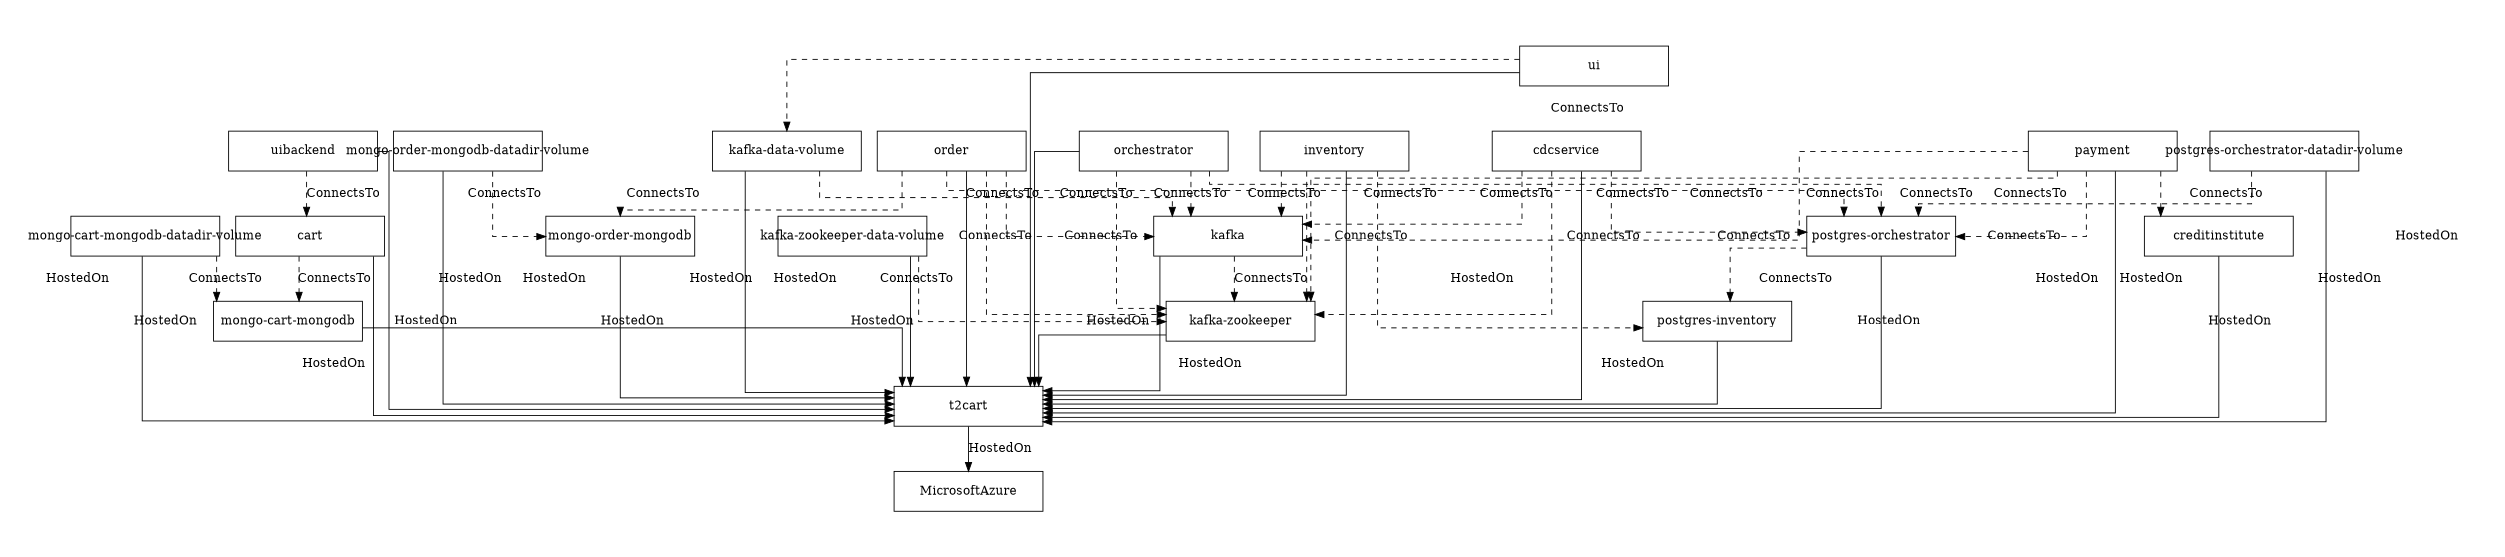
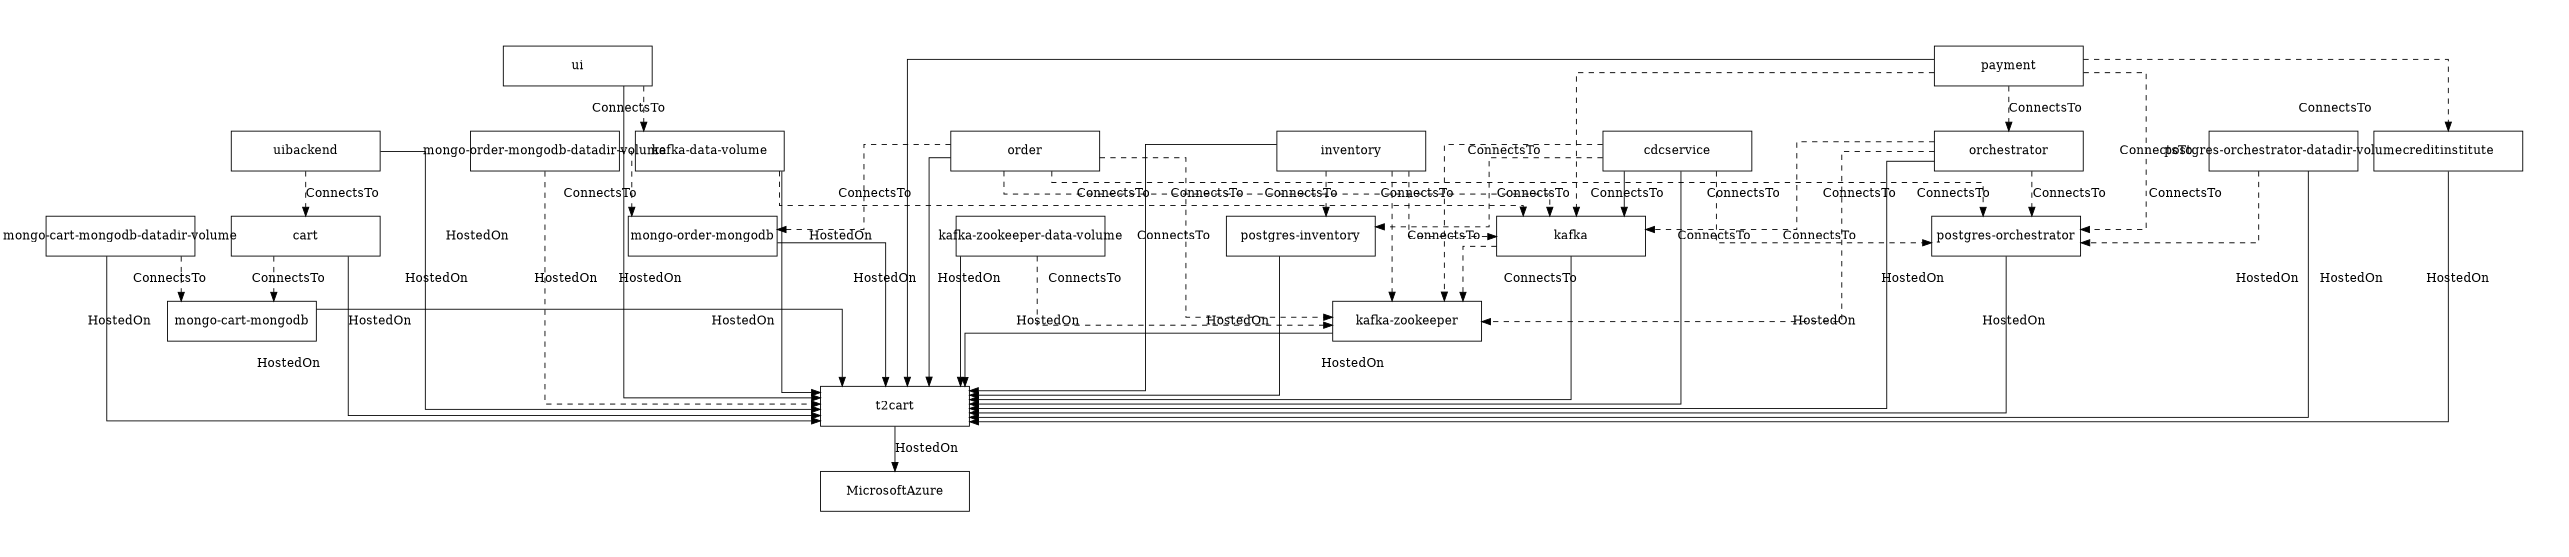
  strict digraph {
    splines=ortho
    node [fixedsize=true shape=polygon]
    edge [style=dashed]
    "mongo-cart-mongodb-datadir-volume" [height=0.63 width=2.34]
    "mongo-cart-mongodb" [height=0.63 width=2.34]
    "mongo-order-mongodb-datadir-volume" [height=0.63 width=2.34]
    "mongo-order-mongodb" [height=0.63 width=2.34]
    kafka [height=0.63 width=2.34]
    "kafka-zookeeper" [height=0.63 width=2.34]
    "kafka-data-volume" [height=0.63 width=2.34]
    "kafka-zookeeper-data-volume" [height=0.63 width=2.34]
    orchestrator [height=0.63 width=2.34]
    "postgres-orchestrator" [height=0.63 width=2.34]
    cart [height=0.63 width=2.34]
    inventory [height=0.63 width=2.34]
    "postgres-inventory" [height=0.63 width=2.34]
    uibackend [height=0.63 width=2.34]
    order [height=0.63 width=2.34]
    ui [height=0.63 width=2.34]
    payment [height=0.63 width=2.34]
    creditinstitute [height=0.63 width=2.34]
    cdcservice [height=0.63 width=2.34]
    "postgres-orchestrator-datadir-volume" [height=0.63 width=2.34]
    n21 [height=0.63 label=t2cart width=2.34]
    MicrosoftAzure [height=0.63 width=2.34]
    subgraph sub_1 {
      "mongo-cart-mongodb-datadir-volume"
      "mongo-cart-mongodb"
      "mongo-order-mongodb-datadir-volume"
      "mongo-order-mongodb"
      kafka
      "kafka-zookeeper"
      "kafka-data-volume"
      "kafka-zookeeper-data-volume"
      orchestrator
      "postgres-orchestrator"
      cart
      inventory
      "postgres-inventory"
      uibackend
      order
      ui
      payment
      creditinstitute
      cdcservice
      "postgres-orchestrator-datadir-volume"
    }
    "mongo-cart-mongodb-datadir-volume" -> "mongo-cart-mongodb" [label=ConnectsTo]
    "mongo-cart-mongodb-datadir-volume" -> n21 [label=HostedOn style=solid]
    "mongo-cart-mongodb" -> n21 [label=HostedOn style=solid]
    "mongo-order-mongodb-datadir-volume" -> "mongo-order-mongodb" [label=ConnectsTo]
-   "mongo-order-mongodb-datadir-volume" -> n21 [label=HostedOn style=solid]
+   "mongo-order-mongodb-datadir-volume" -> n21 [label=HostedOn]
    "mongo-order-mongodb" -> n21 [label=HostedOn style=solid]
    kafka -> "kafka-zookeeper" [label=ConnectsTo]
    kafka -> n21 [label=HostedOn style=solid]
    "kafka-zookeeper" -> n21 [label=HostedOn style=solid]
    "kafka-data-volume" -> kafka [label=ConnectsTo]
    "kafka-data-volume" -> n21 [label=HostedOn style=solid]
    "kafka-zookeeper-data-volume" -> "kafka-zookeeper" [label=ConnectsTo]
    "kafka-zookeeper-data-volume" -> n21 [label=HostedOn style=solid]
    orchestrator -> kafka [label=ConnectsTo weight=2]
    orchestrator -> "kafka-zookeeper" [label=ConnectsTo weight=2]
    orchestrator -> "postgres-orchestrator" [label=ConnectsTo weight=2]
    orchestrator -> n21 [label=HostedOn style=solid]
    "postgres-orchestrator" -> n21 [label=HostedOn style=solid]
    cart -> "mongo-cart-mongodb" [label=ConnectsTo]
    cart -> n21 [label=HostedOn style=solid]
    inventory -> kafka [label=ConnectsTo weight=2]
    inventory -> "kafka-zookeeper" [label=ConnectsTo weight=2]
    inventory -> "postgres-inventory" [label=ConnectsTo weight=2]
    inventory -> n21 [label=HostedOn style=solid]
    "postgres-inventory" -> n21 [label=HostedOn style=solid]
    uibackend -> cart [label=ConnectsTo weight=2]
    uibackend -> n21 [label=HostedOn style=solid]
    order -> "mongo-order-mongodb" [label=ConnectsTo weight=2]
    order -> kafka [label=ConnectsTo weight=2]
    order -> "kafka-zookeeper" [label=ConnectsTo weight=2]
    order -> "postgres-orchestrator" [label=ConnectsTo weight=2]
    order -> n21 [label=HostedOn style=solid]
    ui -> "kafka-data-volume" [label=ConnectsTo]
    ui -> n21 [label=HostedOn style=solid]
    payment -> kafka [label=ConnectsTo weight=2]
-   payment -> "kafka-zookeeper" [label=ConnectsTo weight=2]
+   payment -> orchestrator [label=ConnectsTo weight=2]
    payment -> "postgres-orchestrator" [label=ConnectsTo weight=2]
    payment -> creditinstitute [label=ConnectsTo weight=2]
    payment -> n21 [label=HostedOn style=solid]
    creditinstitute -> n21 [label=HostedOn style=solid]
-   cdcservice -> kafka [label=ConnectsTo weight=2]
+   cdcservice -> kafka [label=ConnectsTo style=solid weight=2]
    cdcservice -> "kafka-zookeeper" [label=ConnectsTo weight=2]
    cdcservice -> "postgres-orchestrator" [label=ConnectsTo weight=2]
-   "postgres-orchestrator" -> "postgres-inventory" [label=ConnectsTo weight=2]
+   cdcservice -> "postgres-inventory" [label=ConnectsTo weight=2]
    cdcservice -> n21 [label=HostedOn style=solid]
    "postgres-orchestrator-datadir-volume" -> "postgres-orchestrator" [label=ConnectsTo]
    "postgres-orchestrator-datadir-volume" -> n21 [label=HostedOn style=solid]
    n21 -> MicrosoftAzure [label=HostedOn style=solid]
  }
